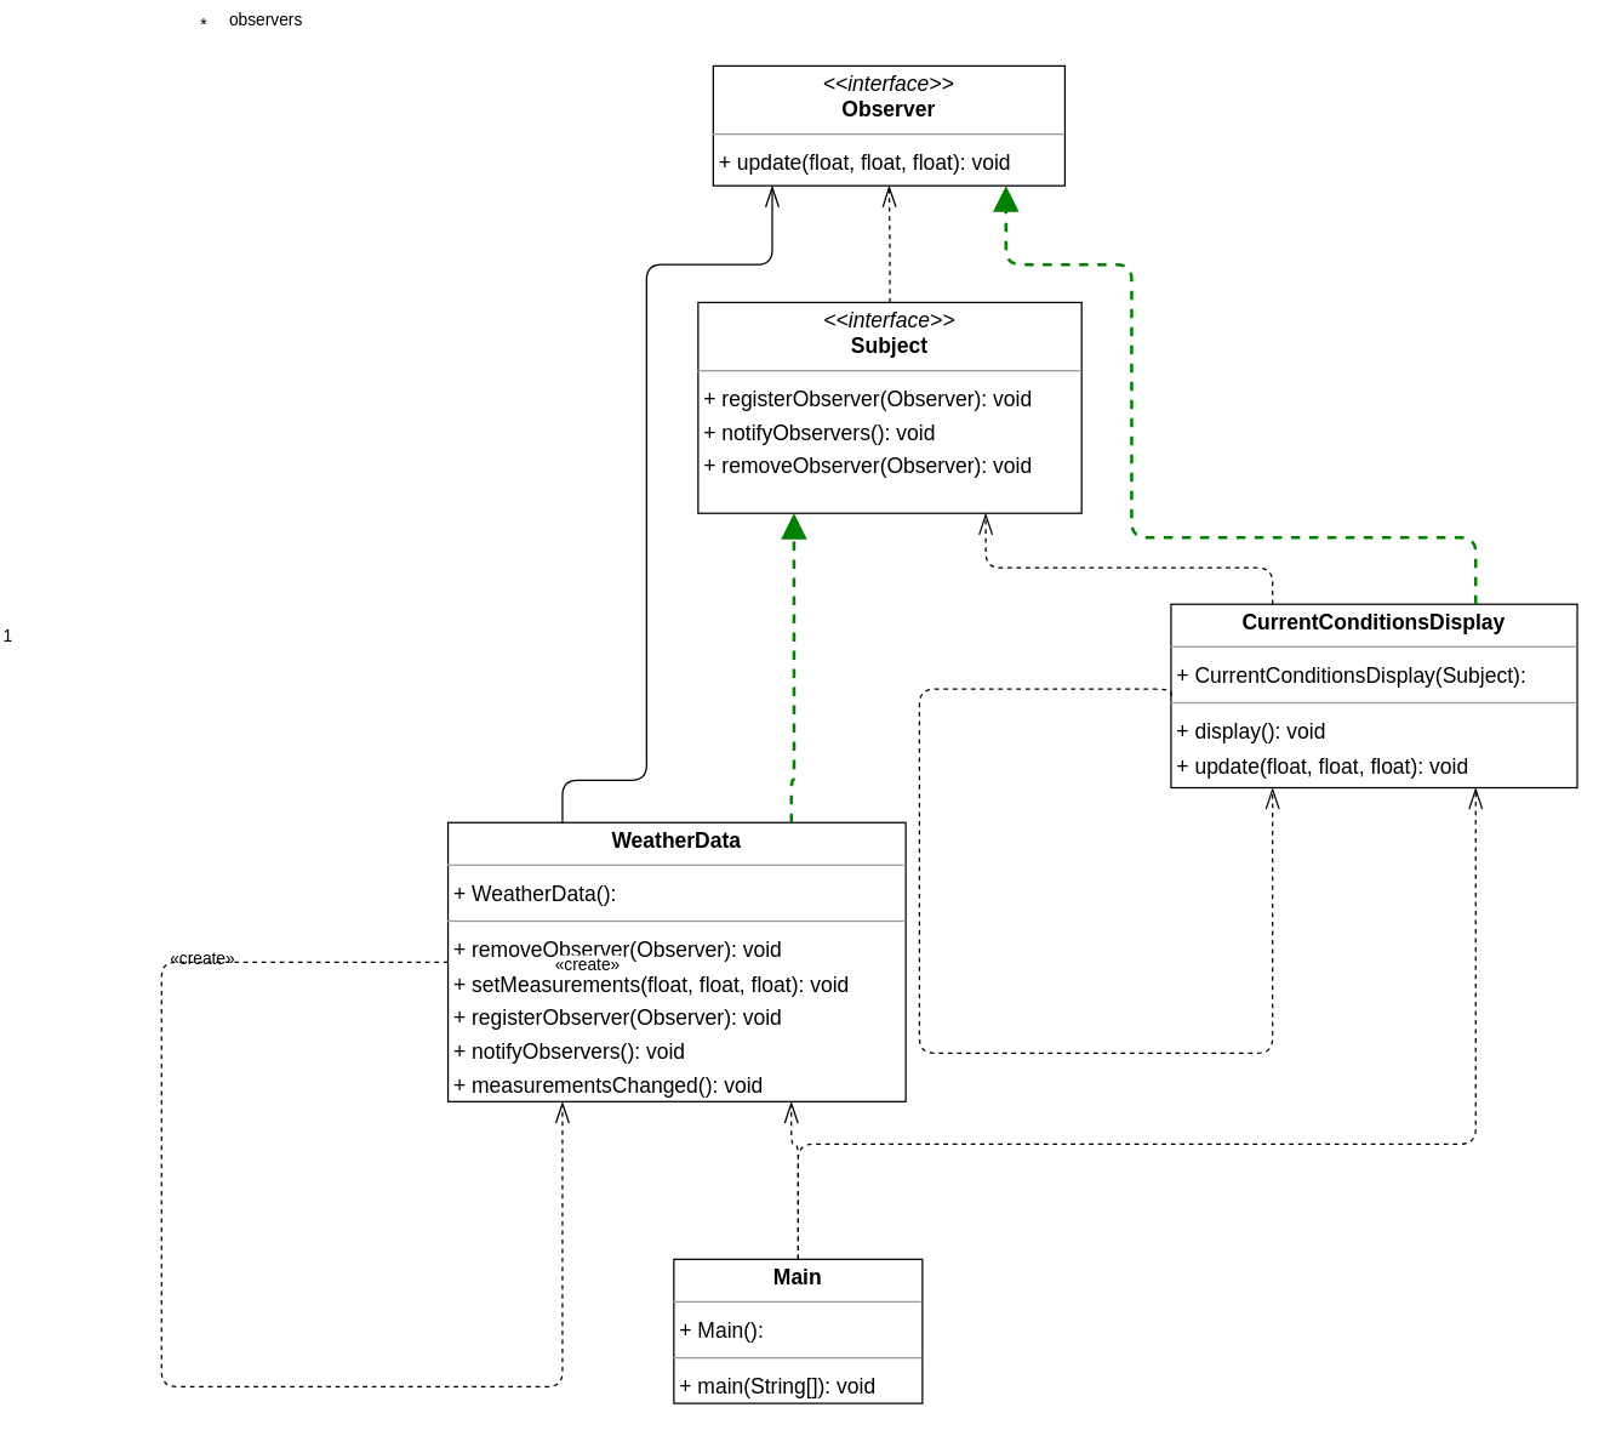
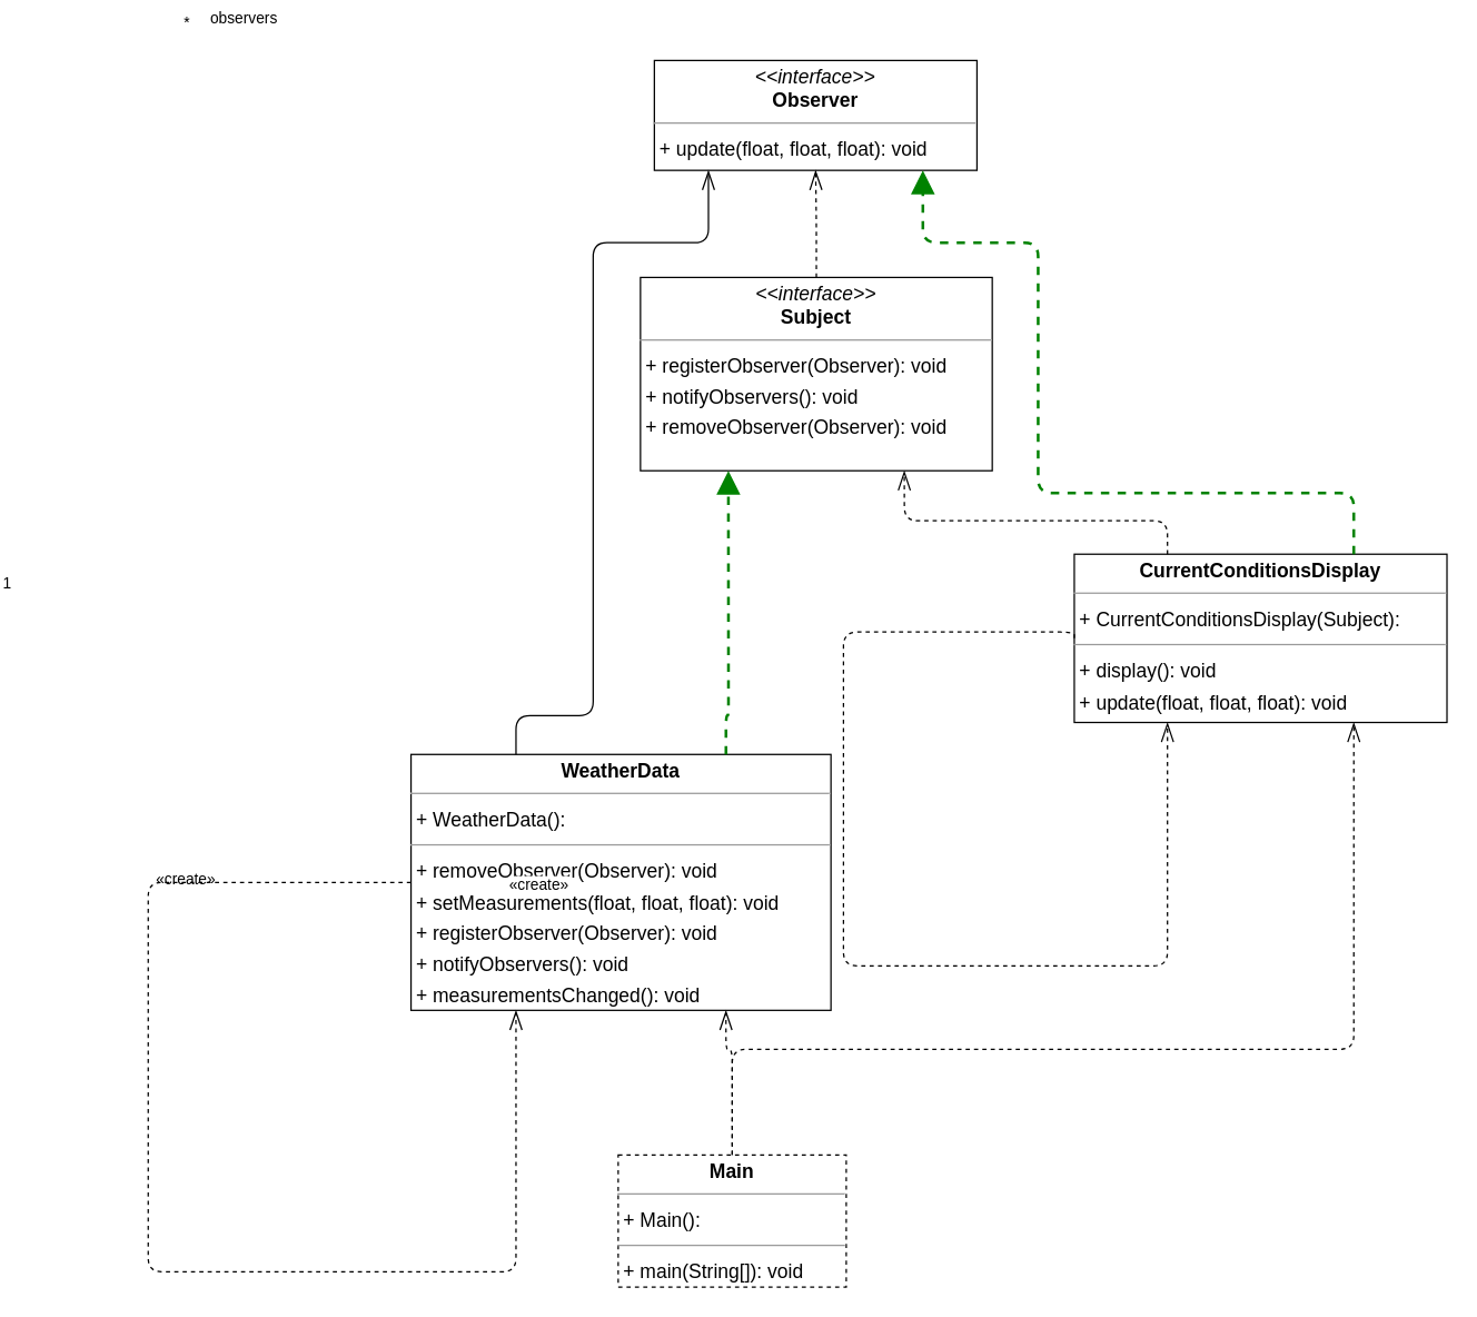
  <mxCell id="0" />
  <mxCell id="1" parent="0" />
  <mxCell id="2" value="&lt;p style=&quot;margin:0px;margin-top:4px;text-align:center;&quot;&gt;&lt;b&gt;CurrentConditionsDisplay&lt;/b&gt;&lt;/p&gt;&lt;hr size=&quot;1&quot;/&gt;&lt;p style=&quot;margin:0 0 0 4px;line-height:1.6;&quot;&gt;+ CurrentConditionsDisplay(Subject): &lt;/p&gt;&lt;hr size=&quot;1&quot;/&gt;&lt;p style=&quot;margin:0 0 0 4px;line-height:1.6;&quot;&gt;+ display(): void&lt;br/&gt;+ update(float, float, float): void&lt;/p&gt;" style="verticalAlign=top;align=left;overflow=fill;fontSize=14;fontFamily=Helvetica;html=1;rounded=0;shadow=0;comic=0;labelBackgroundColor=none;strokeWidth=1;" parent="1" vertex="1"><mxGeometry x="686" y="375" width="268" height="121" as="geometry" /></mxCell>
- <mxCell id="3" value="&lt;p style=&quot;margin:0px;margin-top:4px;text-align:center;&quot;&gt;&lt;b&gt;Main&lt;/b&gt;&lt;/p&gt;&lt;hr size=&quot;1&quot;/&gt;&lt;p style=&quot;margin:0 0 0 4px;line-height:1.6;&quot;&gt;+ Main(): &lt;/p&gt;&lt;hr size=&quot;1&quot;/&gt;&lt;p style=&quot;margin:0 0 0 4px;line-height:1.6;&quot;&gt;+ main(String[]): void&lt;/p&gt;" style="verticalAlign=top;align=left;overflow=fill;fontSize=14;fontFamily=Helvetica;html=1;rounded=0;shadow=0;comic=0;labelBackgroundColor=none;strokeWidth=1;" parent="1" vertex="1"><mxGeometry x="358" y="807" width="164" height="95" as="geometry" /></mxCell>
+ <mxCell id="3" value="&lt;p style=&quot;margin:0px;margin-top:4px;text-align:center;&quot;&gt;&lt;b&gt;Main&lt;/b&gt;&lt;/p&gt;&lt;hr size=&quot;1&quot;/&gt;&lt;p style=&quot;margin:0 0 0 4px;line-height:1.6;&quot;&gt;+ Main(): &lt;/p&gt;&lt;hr size=&quot;1&quot;/&gt;&lt;p style=&quot;margin:0 0 0 4px;line-height:1.6;&quot;&gt;+ main(String[]): void&lt;/p&gt;" style="verticalAlign=top;align=left;overflow=fill;fontSize=14;fontFamily=Helvetica;html=1;rounded=0;shadow=0;comic=0;labelBackgroundColor=none;strokeWidth=1;dashed=1;" parent="1" vertex="1"><mxGeometry x="358" y="807" width="164" height="95" as="geometry" /></mxCell>
  <mxCell id="4" value="&lt;p style=&quot;margin:0px;margin-top:4px;text-align:center;&quot;&gt;&lt;i&gt;&amp;lt;&amp;lt;interface&amp;gt;&amp;gt;&lt;/i&gt;&lt;br/&gt;&lt;b&gt;Observer&lt;/b&gt;&lt;/p&gt;&lt;hr size=&quot;1&quot;/&gt;&lt;p style=&quot;margin:0 0 0 4px;line-height:1.6;&quot;&gt;+ update(float, float, float): void&lt;/p&gt;" style="verticalAlign=top;align=left;overflow=fill;fontSize=14;fontFamily=Helvetica;html=1;rounded=0;shadow=0;comic=0;labelBackgroundColor=none;strokeWidth=1;" parent="1" vertex="1"><mxGeometry x="384" y="20" width="232" height="79" as="geometry" /></mxCell>
  <mxCell id="5" value="&lt;p style=&quot;margin:0px;margin-top:4px;text-align:center;&quot;&gt;&lt;i&gt;&amp;lt;&amp;lt;interface&amp;gt;&amp;gt;&lt;/i&gt;&lt;br/&gt;&lt;b&gt;Subject&lt;/b&gt;&lt;/p&gt;&lt;hr size=&quot;1&quot;/&gt;&lt;p style=&quot;margin:0 0 0 4px;line-height:1.6;&quot;&gt;+ registerObserver(Observer): void&lt;br/&gt;+ notifyObservers(): void&lt;br/&gt;+ removeObserver(Observer): void&lt;/p&gt;" style="verticalAlign=top;align=left;overflow=fill;fontSize=14;fontFamily=Helvetica;html=1;rounded=0;shadow=0;comic=0;labelBackgroundColor=none;strokeWidth=1;" parent="1" vertex="1"><mxGeometry x="374" y="176" width="253" height="139" as="geometry" /></mxCell>
  <mxCell id="6" value="&lt;p style=&quot;margin:0px;margin-top:4px;text-align:center;&quot;&gt;&lt;b&gt;WeatherData&lt;/b&gt;&lt;/p&gt;&lt;hr size=&quot;1&quot;/&gt;&lt;p style=&quot;margin:0 0 0 4px;line-height:1.6;&quot;&gt;+ WeatherData(): &lt;/p&gt;&lt;hr size=&quot;1&quot;/&gt;&lt;p style=&quot;margin:0 0 0 4px;line-height:1.6;&quot;&gt;+ removeObserver(Observer): void&lt;br/&gt;+ setMeasurements(float, float, float): void&lt;br/&gt;+ registerObserver(Observer): void&lt;br/&gt;+ notifyObservers(): void&lt;br/&gt;+ measurementsChanged(): void&lt;/p&gt;" style="verticalAlign=top;align=left;overflow=fill;fontSize=14;fontFamily=Helvetica;html=1;rounded=0;shadow=0;comic=0;labelBackgroundColor=none;strokeWidth=1;" parent="1" vertex="1"><mxGeometry x="209" y="519" width="302" height="184" as="geometry" /></mxCell>
  <mxCell id="7" value="" style="html=1;rounded=1;edgeStyle=orthogonalEdgeStyle;dashed=1;startArrow=none;endArrow=openThin;endSize=12;exitX=0.000;exitY=0.500;exitDx=0;exitDy=0;entryX=0.250;entryY=1.000;entryDx=0;entryDy=0;" parent="1" source="2" target="2" edge="1"><mxGeometry width="50" height="50" relative="1" as="geometry"><Array as="points"><mxPoint x="520" y="431" /><mxPoint x="520" y="671" /><mxPoint x="753" y="671" /></Array></mxGeometry></mxCell>
  <mxCell id="8" value="" style="html=1;rounded=1;edgeStyle=orthogonalEdgeStyle;dashed=1;startArrow=none;endArrow=block;endSize=12;strokeColor=#008200;exitX=0.750;exitY=0.000;exitDx=0;exitDy=0;entryX=0.833;entryY=1.001;entryDx=0;entryDy=0;strokeWidth=2;" parent="1" source="2" target="4" edge="1"><mxGeometry width="50" height="50" relative="1" as="geometry"><Array as="points"><mxPoint x="887" y="331" /><mxPoint x="660" y="331" /><mxPoint x="660" y="151" /><mxPoint x="577" y="151" /></Array></mxGeometry></mxCell>
  <mxCell id="9" value="" style="html=1;rounded=1;edgeStyle=orthogonalEdgeStyle;dashed=1;startArrow=none;endArrow=openThin;endSize=12;exitX=0.250;exitY=0.000;exitDx=0;exitDy=0;entryX=0.750;entryY=1.000;entryDx=0;entryDy=0;" parent="1" source="2" target="5" edge="1"><mxGeometry width="50" height="50" relative="1" as="geometry"><Array as="points"><mxPoint x="753" y="351" /><mxPoint x="563" y="351" /></Array></mxGeometry></mxCell>
  <mxCell id="10" value="" style="html=1;rounded=1;edgeStyle=orthogonalEdgeStyle;dashed=1;startArrow=none;endArrow=openThin;endSize=12;exitX=0.500;exitY=0.000;exitDx=0;exitDy=0;entryX=0.750;entryY=1.000;entryDx=0;entryDy=0;" parent="1" source="3" target="2" edge="1"><mxGeometry width="50" height="50" relative="1" as="geometry"><Array as="points"><mxPoint x="440" y="731" /><mxPoint x="887" y="731" /></Array></mxGeometry></mxCell>
  <mxCell id="11" value="«create»" style="edgeLabel;resizable=0;html=1;align=left;verticalAlign=top;strokeColor=default;" parent="10" vertex="1" connectable="0"><mxGeometry x="278" y="600" as="geometry" /></mxCell>
  <mxCell id="12" value="" style="html=1;rounded=1;edgeStyle=orthogonalEdgeStyle;dashed=1;startArrow=none;endArrow=openThin;endSize=12;exitX=0.500;exitY=0.000;exitDx=0;exitDy=0;entryX=0.750;entryY=1.000;entryDx=0;entryDy=0;" parent="1" source="3" target="6" edge="1"><mxGeometry width="50" height="50" relative="1" as="geometry"><Array as="points"><mxPoint x="440" y="731" /><mxPoint x="436" y="731" /></Array></mxGeometry></mxCell>
  <mxCell id="13" value="«create»" style="edgeLabel;resizable=0;html=1;align=left;verticalAlign=top;strokeColor=default;" parent="12" vertex="1" connectable="0"><mxGeometry x="24" y="596" as="geometry" /></mxCell>
  <mxCell id="14" value="" style="html=1;rounded=1;edgeStyle=orthogonalEdgeStyle;dashed=1;startArrow=none;endArrow=openThin;endSize=12;exitX=0.500;exitY=0.000;exitDx=0;exitDy=0;entryX=0.500;entryY=1.001;entryDx=0;entryDy=0;" parent="1" source="5" target="4" edge="1"><mxGeometry width="50" height="50" relative="1" as="geometry"><Array as="points" /></mxGeometry></mxCell>
  <mxCell id="15" value="" style="html=1;rounded=1;edgeStyle=orthogonalEdgeStyle;dashed=0;startArrow=diamondThinstartSize=12;endArrow=openThin;endSize=12;exitX=0.250;exitY=0.000;exitDx=0;exitDy=0;entryX=0.167;entryY=1.001;entryDx=0;entryDy=0;" parent="1" source="6" target="4" edge="1"><mxGeometry width="50" height="50" relative="1" as="geometry"><Array as="points"><mxPoint x="285" y="491" /><mxPoint x="340" y="491" /><mxPoint x="340" y="151" /><mxPoint x="423" y="151" /></Array></mxGeometry></mxCell>
  <mxCell id="16" value="1" style="edgeLabel;resizable=0;html=1;align=left;verticalAlign=top;strokeColor=default;" parent="15" vertex="1" connectable="0"><mxGeometry x="-86" y="383" as="geometry" /></mxCell>
  <mxCell id="17" value="*" style="edgeLabel;resizable=0;html=1;align=left;verticalAlign=top;strokeColor=default;" parent="15" vertex="1" connectable="0"><mxGeometry x="44" y="-20" as="geometry" /></mxCell>
  <mxCell id="18" value="observers" style="edgeLabel;resizable=0;html=1;align=left;verticalAlign=top;strokeColor=default;" parent="15" vertex="1" connectable="0"><mxGeometry x="63" y="-23" as="geometry" /></mxCell>
  <mxCell id="19" value="" style="html=1;rounded=1;edgeStyle=orthogonalEdgeStyle;dashed=1;startArrow=none;endArrow=block;endSize=12;strokeColor=#008200;exitX=0.750;exitY=0.000;exitDx=0;exitDy=0;entryX=0.250;entryY=1.000;entryDx=0;entryDy=0;strokeWidth=2;" parent="1" source="6" target="5" edge="1"><mxGeometry width="50" height="50" relative="1" as="geometry"><Array as="points"><mxPoint x="436" y="491" /><mxPoint x="437" y="491" /></Array></mxGeometry></mxCell>
  <mxCell id="20" value="" style="html=1;rounded=1;edgeStyle=orthogonalEdgeStyle;dashed=1;startArrow=none;endArrow=openThin;endSize=12;exitX=0.000;exitY=0.500;exitDx=0;exitDy=0;entryX=0.250;entryY=1.000;entryDx=0;entryDy=0;" parent="1" source="6" target="6" edge="1"><mxGeometry width="50" height="50" relative="1" as="geometry"><Array as="points"><mxPoint x="20" y="611" /><mxPoint x="20" y="891" /><mxPoint x="285" y="891" /></Array></mxGeometry></mxCell>
